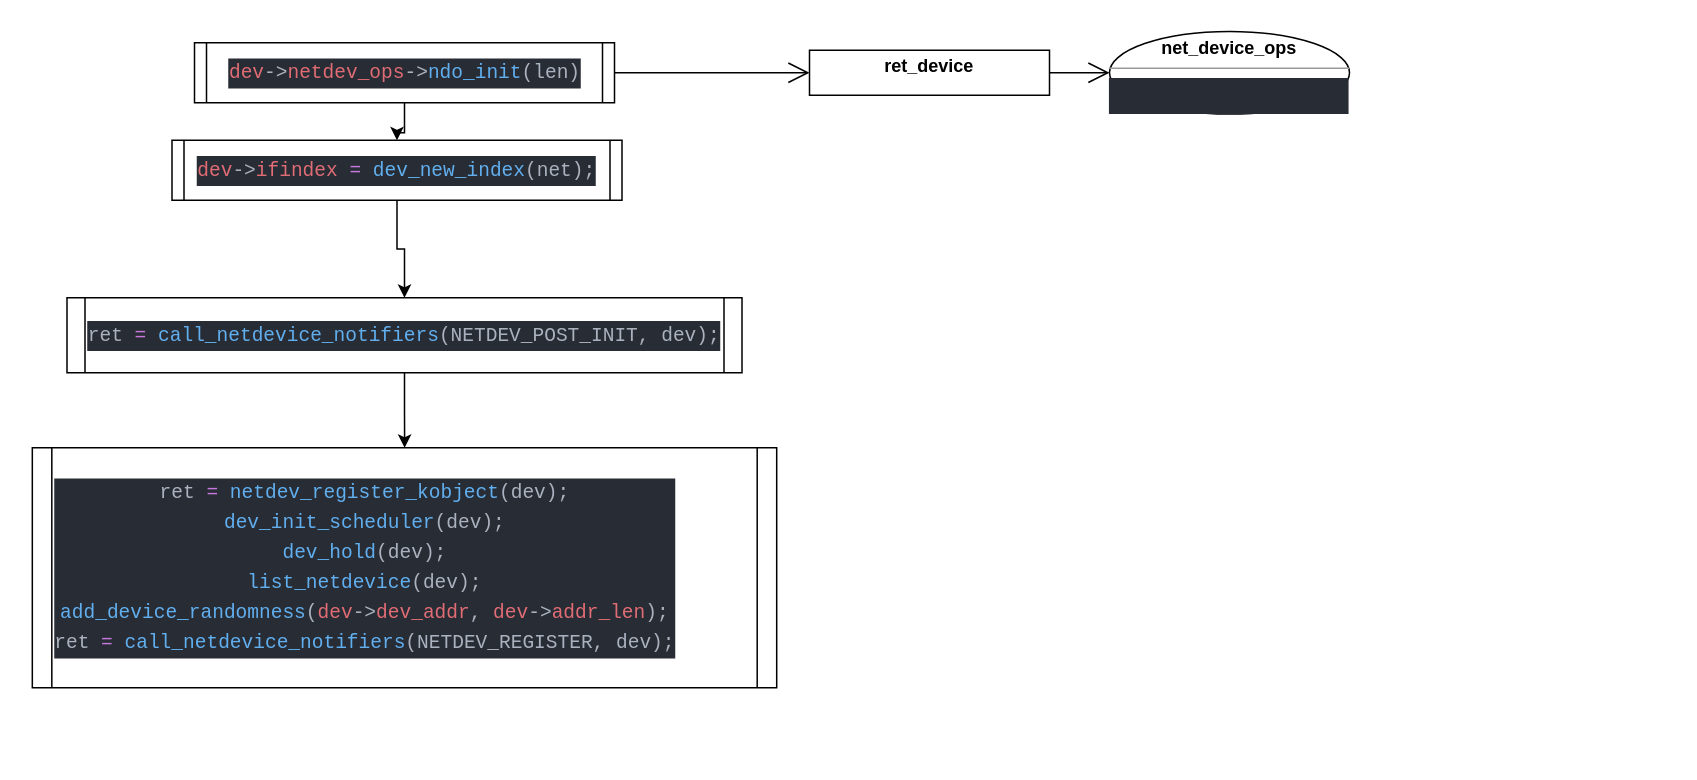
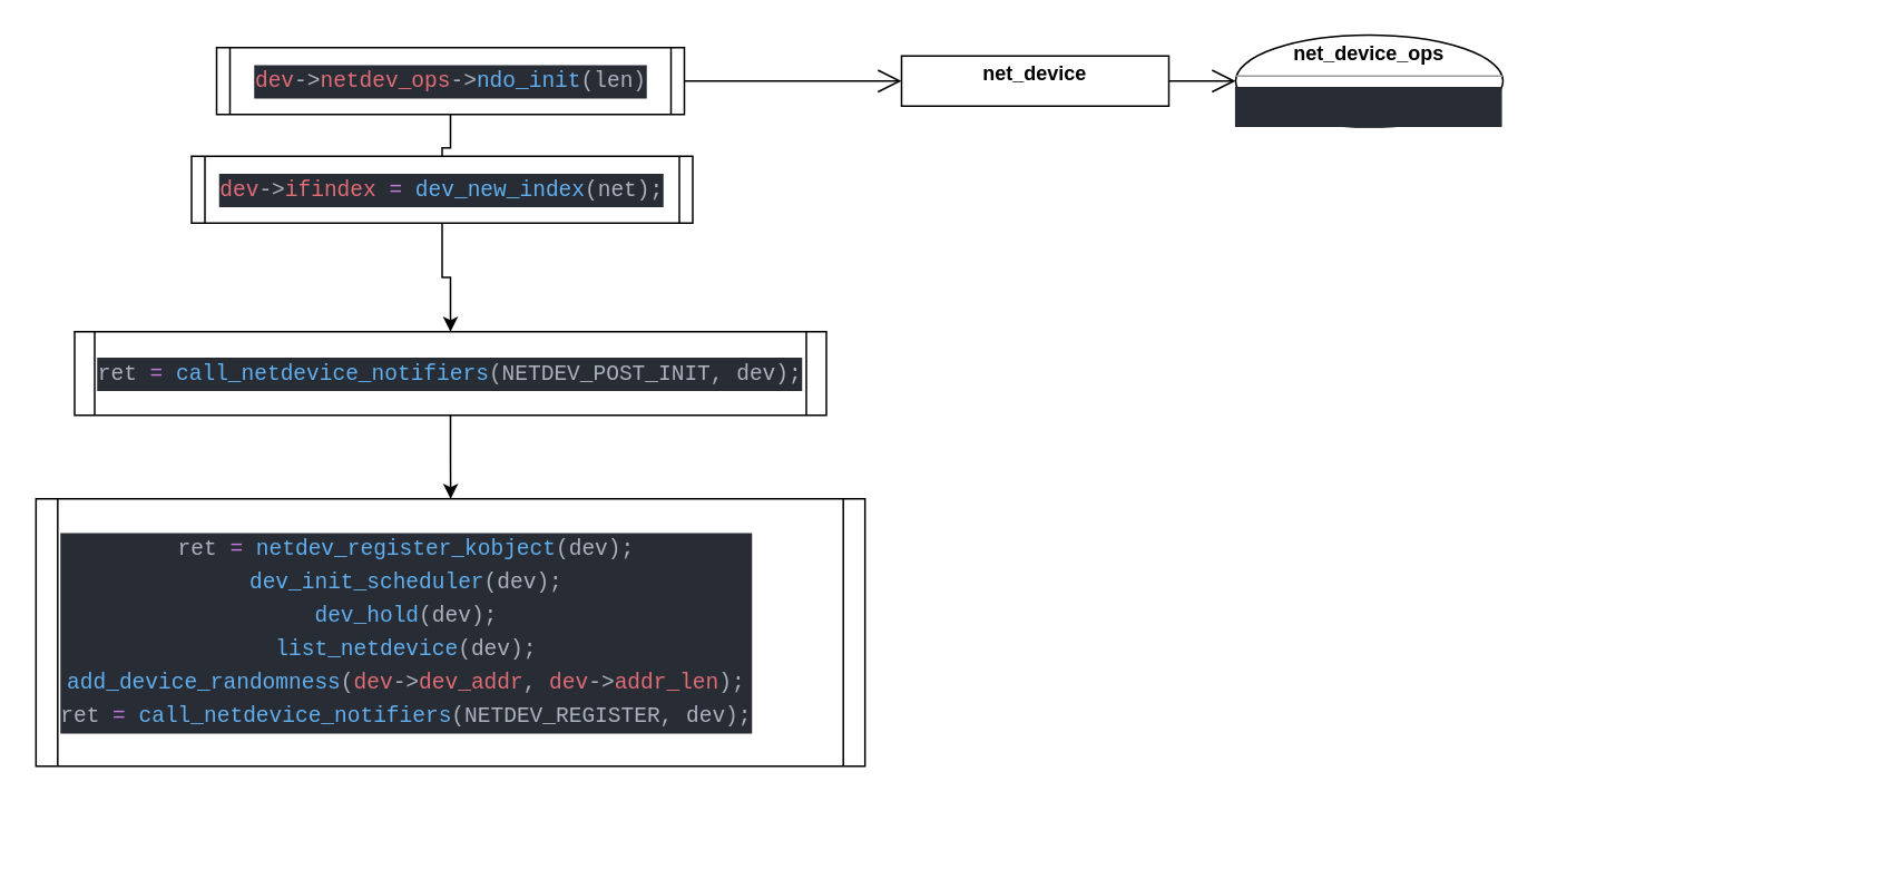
  <mxCell id="0" />
  <mxCell id="1" parent="0" />
- <mxCell id="2" style="edgeStyle=orthogonalEdgeStyle;rounded=0;orthogonalLoop=1;jettySize=auto;html=1;exitX=0.5;exitY=1;exitDx=0;exitDy=0;" edge="1" parent="1" source="3" target="5"><mxGeometry relative="1" as="geometry" /></mxCell>
+ <mxCell id="2" style="edgeStyle=orthogonalEdgeStyle;rounded=0;orthogonalLoop=1;jettySize=auto;html=1;exitX=0.5;exitY=1;exitDx=0;exitDy=0;endArrow=none;" edge="1" parent="1" source="3" target="5"><mxGeometry relative="1" as="geometry" /></mxCell>
  <mxCell id="3" value="&lt;div style=&quot;color: rgb(171 , 178 , 191) ; background-color: rgb(40 , 44 , 52) ; font-family: &amp;#34;monaco&amp;#34; , &amp;#34;menlo&amp;#34; , &amp;#34;monaco&amp;#34; , &amp;#34;courier new&amp;#34; , monospace ; font-size: 13px ; line-height: 20px&quot;&gt;&lt;span style=&quot;color: #e06c75&quot;&gt;dev&lt;/span&gt;-&amp;gt;&lt;span style=&quot;color: #e06c75&quot;&gt;netdev_ops&lt;/span&gt;-&amp;gt;&lt;span style=&quot;color: #61afef&quot;&gt;ndo_init&lt;/span&gt;(len)&lt;/div&gt;" style="shape=process;whiteSpace=wrap;html=1;backgroundOutline=1;size=0.027;" vertex="1" parent="1"><mxGeometry x="129" y="28" width="280" height="40" as="geometry" /></mxCell>
  <mxCell id="4" style="edgeStyle=orthogonalEdgeStyle;rounded=0;orthogonalLoop=1;jettySize=auto;html=1;exitX=0.5;exitY=1;exitDx=0;exitDy=0;" edge="1" parent="1" source="5" target="7"><mxGeometry relative="1" as="geometry" /></mxCell>
  <mxCell id="5" value="&lt;div style=&quot;color: rgb(171 , 178 , 191) ; background-color: rgb(40 , 44 , 52) ; font-family: &amp;#34;monaco&amp;#34; , &amp;#34;menlo&amp;#34; , &amp;#34;monaco&amp;#34; , &amp;#34;courier new&amp;#34; , monospace ; font-size: 13px ; line-height: 20px&quot;&gt;&lt;div style=&quot;font-family: &amp;#34;monaco&amp;#34; , &amp;#34;menlo&amp;#34; , &amp;#34;monaco&amp;#34; , &amp;#34;courier new&amp;#34; , monospace ; line-height: 20px&quot;&gt;&lt;span style=&quot;color: #e06c75&quot;&gt;dev&lt;/span&gt;-&amp;gt;&lt;span style=&quot;color: #e06c75&quot;&gt;ifindex&lt;/span&gt; &lt;span style=&quot;color: #c678dd&quot;&gt;=&lt;/span&gt; &lt;span style=&quot;color: #61afef&quot;&gt;dev_new_index&lt;/span&gt;(net);&lt;/div&gt;&lt;/div&gt;" style="shape=process;whiteSpace=wrap;html=1;backgroundOutline=1;size=0.027;" vertex="1" parent="1"><mxGeometry x="114" y="93" width="300" height="40" as="geometry" /></mxCell>
  <mxCell id="6" style="edgeStyle=orthogonalEdgeStyle;rounded=0;orthogonalLoop=1;jettySize=auto;html=1;exitX=0.5;exitY=1;exitDx=0;exitDy=0;" edge="1" parent="1" source="7" target="8"><mxGeometry relative="1" as="geometry" /></mxCell>
  <mxCell id="7" value="&lt;div style=&quot;color: rgb(171 , 178 , 191) ; background-color: rgb(40 , 44 , 52) ; font-family: &amp;#34;monaco&amp;#34; , &amp;#34;menlo&amp;#34; , &amp;#34;monaco&amp;#34; , &amp;#34;courier new&amp;#34; , monospace ; font-size: 13px ; line-height: 20px&quot;&gt;&lt;div style=&quot;font-family: &amp;#34;monaco&amp;#34; , &amp;#34;menlo&amp;#34; , &amp;#34;monaco&amp;#34; , &amp;#34;courier new&amp;#34; , monospace ; line-height: 20px&quot;&gt;&lt;div style=&quot;font-family: &amp;#34;monaco&amp;#34; , &amp;#34;menlo&amp;#34; , &amp;#34;monaco&amp;#34; , &amp;#34;courier new&amp;#34; , monospace ; line-height: 20px&quot;&gt;ret &lt;span style=&quot;color: #c678dd&quot;&gt;=&lt;/span&gt; &lt;span style=&quot;color: #61afef&quot;&gt;call_netdevice_notifiers&lt;/span&gt;(NETDEV_POST_INIT, dev);&lt;/div&gt;&lt;/div&gt;&lt;/div&gt;" style="shape=process;whiteSpace=wrap;html=1;backgroundOutline=1;size=0.027;" vertex="1" parent="1"><mxGeometry x="44" y="198" width="450" height="50" as="geometry" /></mxCell>
  <mxCell id="8" value="&lt;div style=&quot;color: rgb(171 , 178 , 191) ; background-color: rgb(40 , 44 , 52) ; font-family: &amp;#34;monaco&amp;#34; , &amp;#34;menlo&amp;#34; , &amp;#34;monaco&amp;#34; , &amp;#34;courier new&amp;#34; , monospace ; font-size: 13px ; line-height: 20px&quot;&gt;&lt;div style=&quot;font-family: &amp;#34;monaco&amp;#34; , &amp;#34;menlo&amp;#34; , &amp;#34;monaco&amp;#34; , &amp;#34;courier new&amp;#34; , monospace ; line-height: 20px&quot;&gt;&lt;div style=&quot;font-family: &amp;#34;monaco&amp;#34; , &amp;#34;menlo&amp;#34; , &amp;#34;monaco&amp;#34; , &amp;#34;courier new&amp;#34; , monospace ; line-height: 20px&quot;&gt;&lt;div style=&quot;font-family: &amp;#34;monaco&amp;#34; , &amp;#34;menlo&amp;#34; , &amp;#34;monaco&amp;#34; , &amp;#34;courier new&amp;#34; , monospace ; line-height: 20px&quot;&gt;&lt;div style=&quot;text-align: center ; line-height: 20px&quot;&gt;&lt;div style=&quot;line-height: 20px&quot;&gt;ret&amp;nbsp;&lt;span style=&quot;color: rgb(198 , 120 , 221)&quot;&gt;=&lt;/span&gt;&amp;nbsp;&lt;span style=&quot;color: rgb(97 , 175 , 239)&quot;&gt;netdev_register_kobject&lt;/span&gt;(dev);&lt;br&gt;&lt;/div&gt;&lt;div style=&quot;line-height: 20px&quot;&gt;&lt;span style=&quot;color: rgb(97 , 175 , 239)&quot;&gt;dev_init_scheduler&lt;/span&gt;(dev);&lt;/div&gt;&lt;div style=&quot;line-height: 20px&quot;&gt;&lt;div style=&quot;line-height: 20px&quot;&gt;&lt;div&gt;&lt;span style=&quot;color: rgb(97 , 175 , 239)&quot;&gt;dev_hold&lt;/span&gt;(dev);&lt;/div&gt;&lt;div&gt;&lt;span style=&quot;color: rgb(97 , 175 , 239)&quot;&gt;list_netdevice&lt;/span&gt;(dev);&lt;/div&gt;&lt;div&gt;&lt;span style=&quot;color: rgb(97 , 175 , 239)&quot;&gt;add_device_randomness&lt;/span&gt;(&lt;span style=&quot;color: rgb(224 , 108 , 117)&quot;&gt;dev&lt;/span&gt;-&amp;gt;&lt;span style=&quot;color: rgb(224 , 108 , 117)&quot;&gt;dev_addr&lt;/span&gt;,&amp;nbsp;&lt;span style=&quot;color: rgb(224 , 108 , 117)&quot;&gt;dev&lt;/span&gt;-&amp;gt;&lt;span style=&quot;color: rgb(224 , 108 , 117)&quot;&gt;addr_len&lt;/span&gt;);&lt;/div&gt;&lt;div&gt;&lt;div style=&quot;line-height: 20px&quot;&gt;ret&amp;nbsp;&lt;span style=&quot;color: rgb(198 , 120 , 221)&quot;&gt;=&lt;/span&gt;&amp;nbsp;&lt;span style=&quot;color: rgb(97 , 175 , 239)&quot;&gt;call_netdevice_notifiers&lt;/span&gt;(NETDEV_REGISTER, dev);&lt;/div&gt;&lt;/div&gt;&lt;/div&gt;&lt;/div&gt;&lt;/div&gt;&lt;/div&gt;&lt;/div&gt;&lt;/div&gt;&lt;/div&gt;" style="align=left;shape=process;whiteSpace=wrap;html=1;backgroundOutline=1;size=0.027;" vertex="1" parent="1"><mxGeometry x="20.88" y="298" width="496.25" height="160" as="geometry" /></mxCell>
- <mxCell id="9" value="&lt;p style=&quot;margin: 0px ; margin-top: 4px ; text-align: center&quot;&gt;&lt;b&gt;ret_device&lt;/b&gt;&lt;/p&gt;&lt;div style=&quot;height: 2px&quot;&gt;&lt;div&gt;&lt;br&gt;&lt;/div&gt;&lt;/div&gt;" style="verticalAlign=top;align=left;overflow=fill;fontSize=12;fontFamily=Helvetica;html=1;" vertex="1" parent="1"><mxGeometry x="539" y="33" width="160" height="30" as="geometry" /></mxCell>
+ <mxCell id="9" value="&lt;p style=&quot;margin: 0px ; margin-top: 4px ; text-align: center&quot;&gt;&lt;b&gt;net_device&lt;/b&gt;&lt;/p&gt;&lt;div style=&quot;height: 2px&quot;&gt;&lt;div&gt;&lt;br&gt;&lt;/div&gt;&lt;/div&gt;" style="verticalAlign=top;align=left;overflow=fill;fontSize=12;fontFamily=Helvetica;html=1;" vertex="1" parent="1"><mxGeometry x="539" y="33" width="160" height="30" as="geometry" /></mxCell>
  <mxCell id="10" value="" style="endArrow=open;endFill=1;endSize=12;html=1;entryX=0;entryY=0.5;entryDx=0;entryDy=0;exitX=1;exitY=0.5;exitDx=0;exitDy=0;" edge="1" parent="1" source="3" target="9"><mxGeometry width="160" relative="1" as="geometry"><mxPoint x="339" y="168" as="sourcePoint" /><mxPoint x="499" y="168" as="targetPoint" /></mxGeometry></mxCell>
  <mxCell id="11" value="&lt;p style=&quot;margin: 4px 0px 0px ; text-align: center&quot;&gt;&lt;b&gt;net_device_ops&lt;/b&gt;&lt;/p&gt;&lt;hr size=&quot;1&quot;&gt;&lt;div style=&quot;height: 2px&quot;&gt;&lt;div style=&quot;color: rgb(171 , 178 , 191) ; font-family: &amp;#34;monaco&amp;#34; , &amp;#34;menlo&amp;#34; , &amp;#34;monaco&amp;#34; , &amp;#34;courier new&amp;#34; , monospace ; font-size: 13px&quot;&gt;&lt;div style=&quot;background-color: rgb(40 , 44 , 52) ; line-height: 20px&quot;&gt;&lt;div style=&quot;line-height: 20px&quot;&gt;&lt;div style=&quot;line-height: 20px&quot;&gt;&lt;div style=&quot;line-height: 20px&quot;&gt;&lt;p style=&quot;margin: 4px 0px 0px ; text-align: center&quot;&gt;&lt;br&gt;&lt;/p&gt;&lt;hr size=&quot;1&quot;&gt;&lt;div style=&quot;height: 2px&quot;&gt;&lt;div style=&quot;line-height: 20px&quot;&gt;&lt;div style=&quot;line-height: 20px&quot;&gt;&lt;div style=&quot;line-height: 20px&quot;&gt;&lt;div style=&quot;line-height: 20px&quot;&gt;&lt;br&gt;&lt;/div&gt;&lt;/div&gt;&lt;/div&gt;&lt;/div&gt;&lt;/div&gt;&lt;/div&gt;&lt;/div&gt;&lt;/div&gt;&lt;/div&gt;&lt;/div&gt;&lt;/div&gt;" style="ellipse;verticalAlign=top;align=left;overflow=fill;fontSize=12;fontFamily=Helvetica;html=1;" vertex="1" parent="1"><mxGeometry x="739" y="20.5" width="160" height="55" as="geometry" /></mxCell>
  <mxCell id="12" value="" style="endArrow=open;endFill=1;endSize=12;html=1;entryX=0;entryY=0.5;entryDx=0;entryDy=0;exitX=1;exitY=0.5;exitDx=0;exitDy=0;" edge="1" parent="1" source="9" target="11"><mxGeometry width="160" relative="1" as="geometry"><mxPoint x="429" y="68" as="sourcePoint" /><mxPoint x="559" y="68" as="targetPoint" /></mxGeometry></mxCell>
  <mxCell id="13" value="&lt;div style=&quot;color: rgb(171 , 178 , 191) ; font-family: &amp;#34;monaco&amp;#34; , &amp;#34;menlo&amp;#34; , &amp;#34;monaco&amp;#34; , &amp;#34;courier new&amp;#34; , monospace ; font-size: 13px ; font-style: normal ; font-weight: 400 ; letter-spacing: normal ; text-align: center ; text-indent: 0px ; text-transform: none ; word-spacing: 0px ; background-color: rgb(40 , 44 , 52) ; line-height: 20px&quot;&gt;&lt;br&gt;&lt;/div&gt;" style="align=left;text;whiteSpace=wrap;html=1;" vertex="1" parent="1"><mxGeometry x="669" y="358" width="440" height="140" as="geometry" /></mxCell>
